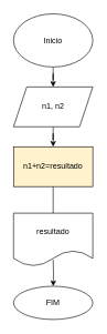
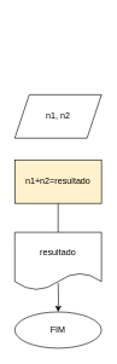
  <mxCell id="0" />
  <mxCell id="1" parent="0" />
- <mxCell id="2" style="edgeStyle=orthogonalEdgeStyle;rounded=0;orthogonalLoop=1;jettySize=auto;html=1;entryX=0.5;entryY=0;entryDx=0;entryDy=0;" edge="1" parent="1" source="3" target="5"><mxGeometry relative="1" as="geometry" /></mxCell>
- <mxCell id="3" value="Inicio" style="ellipse;whiteSpace=wrap;html=1;" vertex="1" parent="1"><mxGeometry x="20" y="20" width="120" height="80" as="geometry" /></mxCell>
- <mxCell id="4" style="edgeStyle=orthogonalEdgeStyle;rounded=0;orthogonalLoop=1;jettySize=auto;html=1;entryX=0.5;entryY=0;entryDx=0;entryDy=0;" edge="1" parent="1" source="5" target="7"><mxGeometry relative="1" as="geometry" /></mxCell>
  <mxCell id="5" value="n1, n2" style="shape=parallelogram;perimeter=parallelogramPerimeter;whiteSpace=wrap;html=1;fixedSize=1;" vertex="1" parent="1"><mxGeometry x="20" y="130" width="120" height="60" as="geometry" /></mxCell>
  <mxCell id="6" style="edgeStyle=orthogonalEdgeStyle;rounded=0;orthogonalLoop=1;jettySize=auto;html=1;entryX=0.5;entryY=0;entryDx=0;entryDy=0;" edge="1" parent="1" source="7"><mxGeometry relative="1" as="geometry"><mxPoint x="80" y="330" as="targetPoint" /></mxGeometry></mxCell>
  <mxCell id="7" value="n1+n2=resultado" style="rounded=0;whiteSpace=wrap;html=1;fillColor=#fff2cc;" vertex="1" parent="1"><mxGeometry x="20" y="220" width="120" height="60" as="geometry" /></mxCell>
  <mxCell id="8" style="edgeStyle=orthogonalEdgeStyle;rounded=0;orthogonalLoop=1;jettySize=auto;html=1;entryX=0.5;entryY=0;entryDx=0;entryDy=0;" edge="1" parent="1" target="9"><mxGeometry relative="1" as="geometry"><mxPoint x="80" y="390" as="sourcePoint" /></mxGeometry></mxCell>
  <mxCell id="9" value="FIM" style="ellipse;whiteSpace=wrap;html=1;" vertex="1" parent="1"><mxGeometry x="20" y="430" width="120" height="50" as="geometry" /></mxCell>
  <mxCell id="10" value="resultado" style="shape=document;whiteSpace=wrap;html=1;boundedLbl=1;" vertex="1" parent="1"><mxGeometry x="20" y="320" width="120" height="80" as="geometry" /></mxCell>
